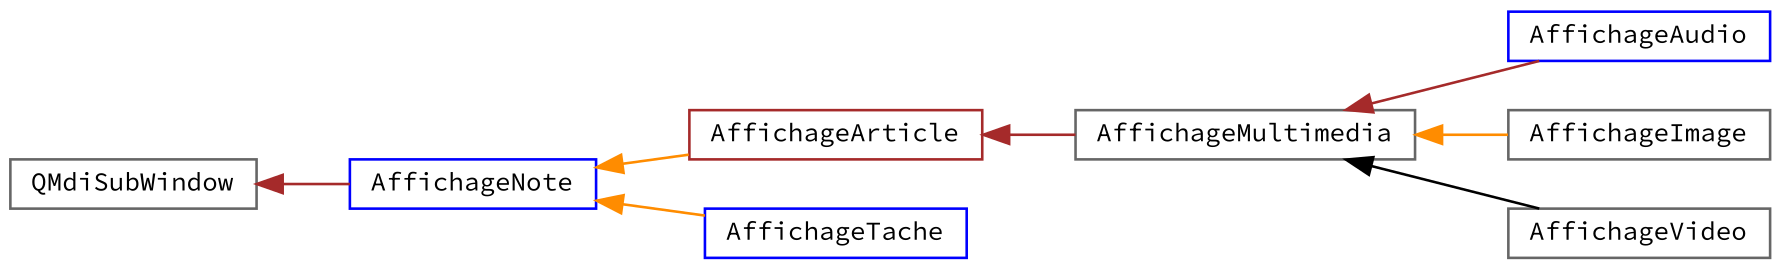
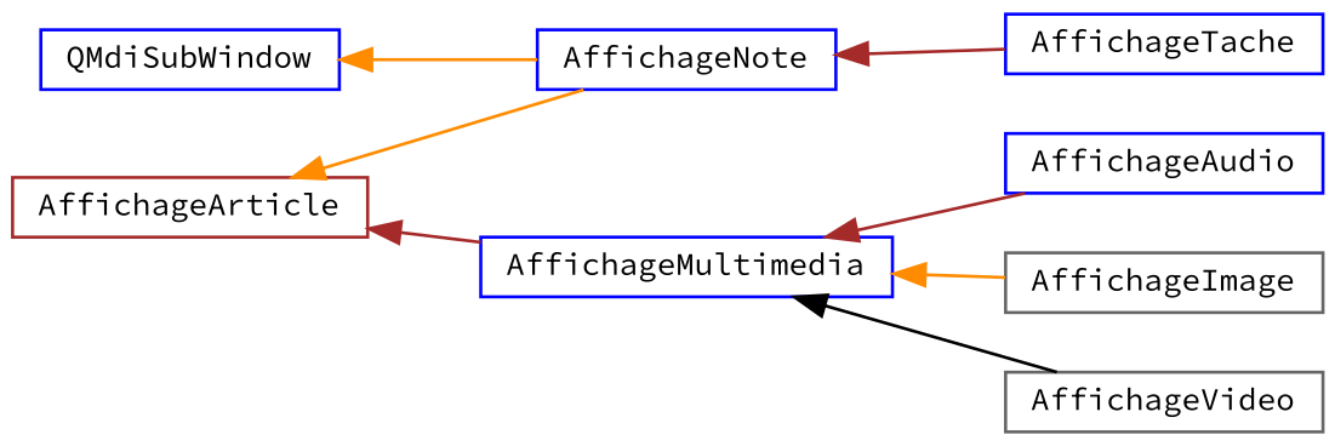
  digraph {
    fontname="Source Code Pro"
    rankdir=LR
    node [color=blue fillcolor=white fontname="Source Code Pro" fontsize=10 shape=record style=filled]
    edge [color=darkorange dir=back fontname="Source Code Pro" fontsize=10 labelfontname=Helvetica labelfontsize=10 style=solid]
-   n1 [color=gray40 height=0.2 label=QMdiSubWindow width=0.4]
+   n1 [height=0.2 label=QMdiSubWindow width=0.4]
    n2 [height=0.2 label=AffichageNote width=0.4]
    n3 [color=brown height=0.2 label=AffichageArticle width=0.4]
    n4 [height=0.2 label=AffichageTache width=0.4]
-   n5 [color=gray40 height=0.2 label=AffichageMultimedia width=0.4]
+   n5 [height=0.2 label=AffichageMultimedia width=0.4]
    n6 [height=0.2 label=AffichageAudio width=0.4]
    n7 [color=gray40 height=0.2 label=AffichageImage width=0.4]
    n8 [color=gray40 height=0.2 label=AffichageVideo width=0.4]
-   n1 -> n2 [color=brown]
-   n2 -> n3
-   n2 -> n4
+   n1 -> n2
+   n3 -> n2
+   n2 -> n4 [color=brown]
    n3 -> n5 [color=brown]
    n5 -> n6 [color=brown]
    n5 -> n7
    n5 -> n8 [color=black]
  }
